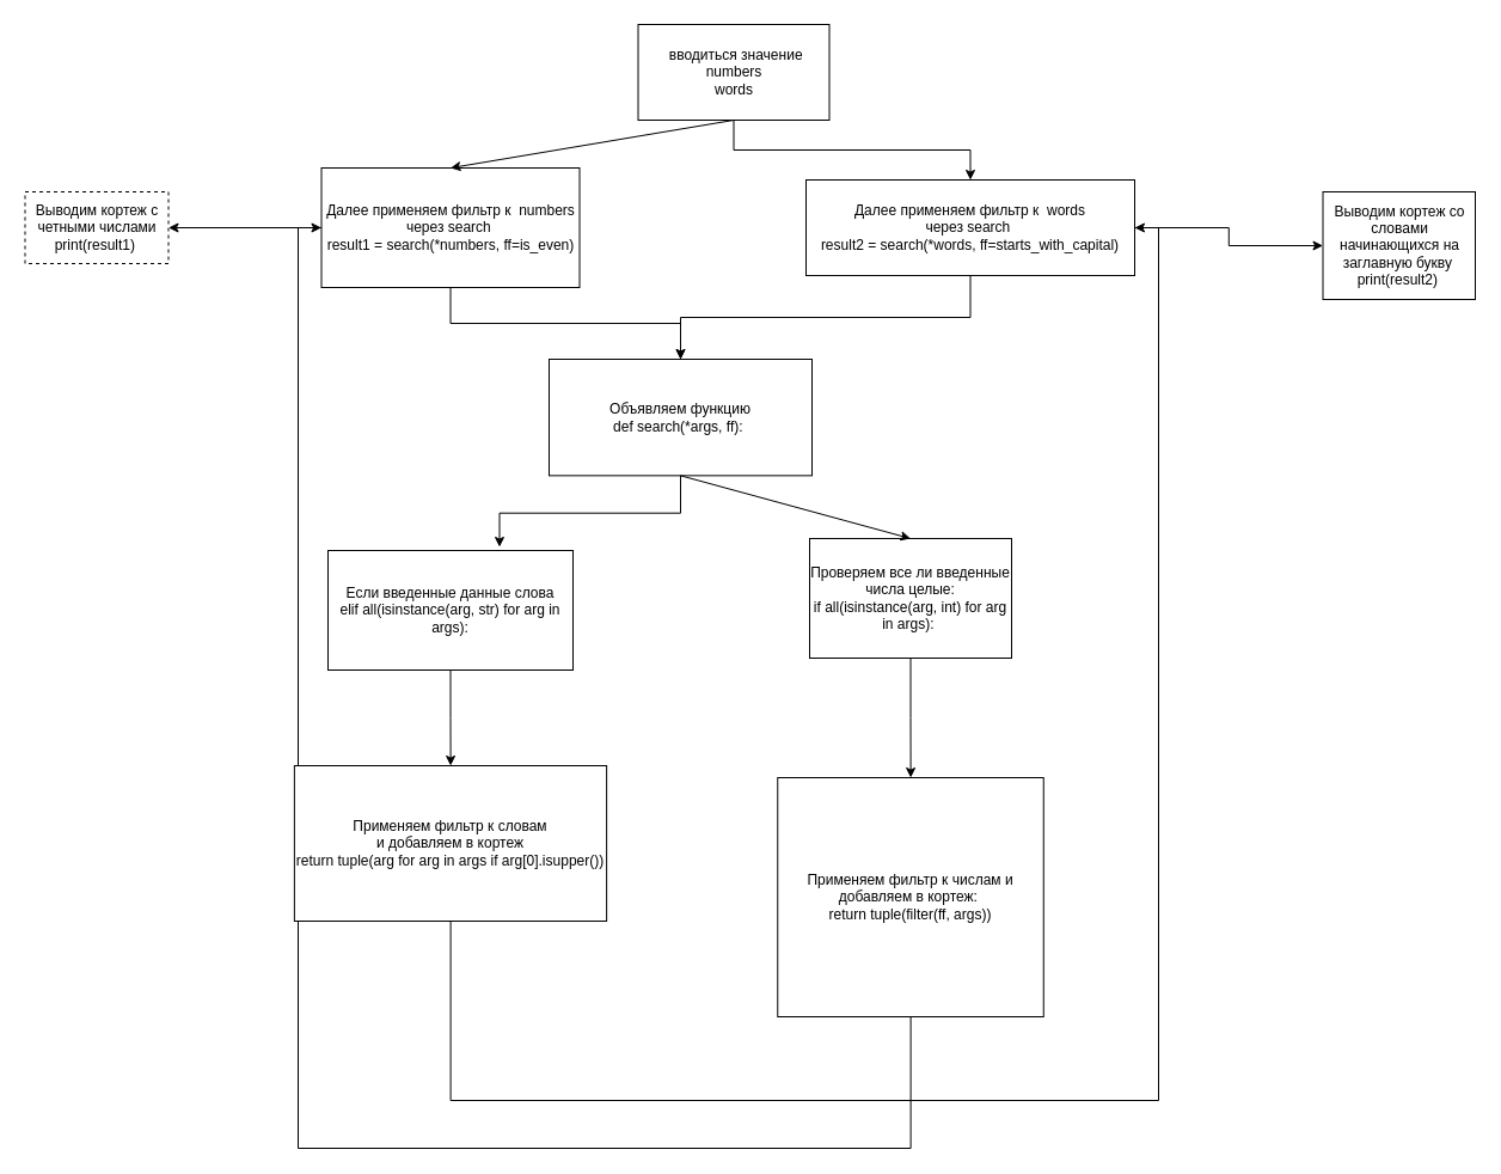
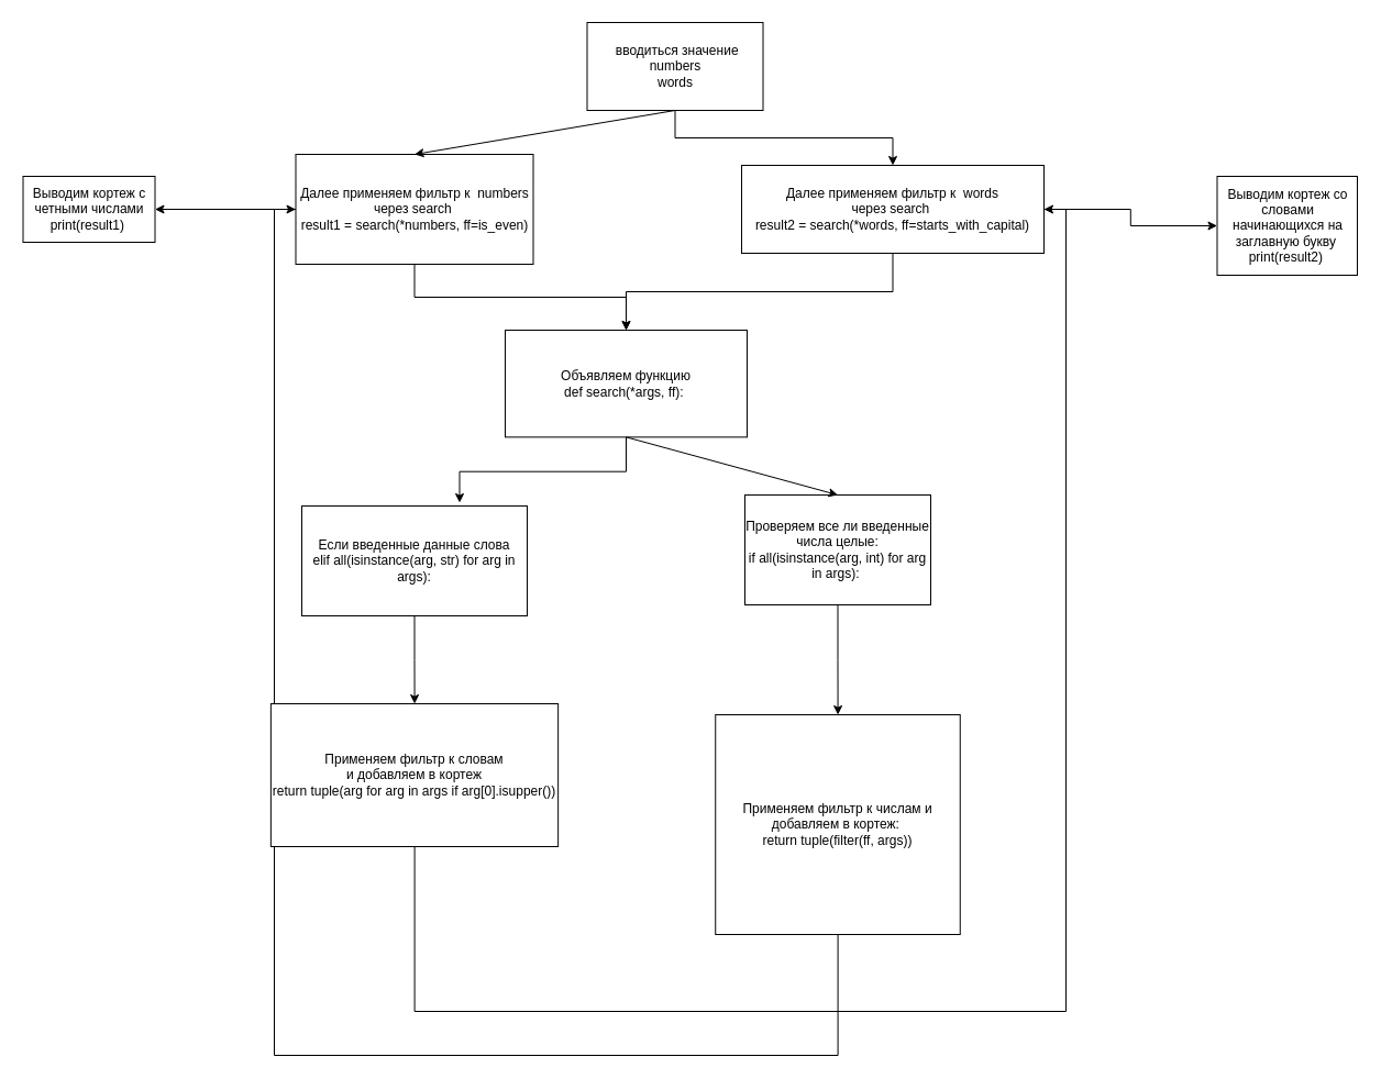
  <mxCell id="0" />
  <mxCell id="1" parent="0" />
  <mxCell id="2" value="" style="edgeStyle=orthogonalEdgeStyle;rounded=0;orthogonalLoop=1;jettySize=auto;html=1;" edge="1" parent="1" source="3" target="19"><mxGeometry relative="1" as="geometry" /></mxCell>
  <mxCell id="3" value="&amp;nbsp;вводиться значение numbers&lt;div&gt;words&lt;/div&gt;" style="rounded=0;whiteSpace=wrap;html=1;" parent="1" vertex="1"><mxGeometry x="533.5" y="20" width="160" height="80" as="geometry" /></mxCell>
  <mxCell id="4" style="edgeStyle=orthogonalEdgeStyle;rounded=0;orthogonalLoop=1;jettySize=auto;html=1;entryX=0.5;entryY=0;entryDx=0;entryDy=0;" edge="1" parent="1" source="6" target="7"><mxGeometry relative="1" as="geometry" /></mxCell>
  <mxCell id="5" value="" style="edgeStyle=orthogonalEdgeStyle;rounded=0;orthogonalLoop=1;jettySize=auto;html=1;" edge="1" parent="1" source="6" target="22"><mxGeometry relative="1" as="geometry" /></mxCell>
  <mxCell id="6" value="Далее применяем фильтр к&amp;nbsp; numbers&lt;div&gt;через search&amp;nbsp;&lt;br&gt;&lt;div&gt;result1 = search(*numbers, ff=is_even)&lt;br&gt;&lt;/div&gt;&lt;/div&gt;" style="rounded=0;whiteSpace=wrap;html=1;" parent="1" vertex="1"><mxGeometry x="268.5" y="140" width="216" height="100" as="geometry" /></mxCell>
  <mxCell id="7" value="Объявляем функцию&lt;div&gt;def search(*args, ff):&amp;nbsp;&lt;/div&gt;" style="rounded=0;whiteSpace=wrap;html=1;" parent="1" vertex="1"><mxGeometry x="459" y="300" width="220" height="97.35" as="geometry" /></mxCell>
  <mxCell id="8" value="" style="edgeStyle=orthogonalEdgeStyle;rounded=0;orthogonalLoop=1;jettySize=auto;html=1;" edge="1" parent="1" source="9" target="16"><mxGeometry relative="1" as="geometry" /></mxCell>
  <mxCell id="9" value="&lt;div&gt;Проверяем все ли введенные числа целые:&lt;/div&gt;&lt;div&gt;if all(isinstance(arg, int) for arg in args):&amp;nbsp;&lt;/div&gt;" style="rounded=0;whiteSpace=wrap;html=1;" parent="1" vertex="1"><mxGeometry x="677" y="450" width="169" height="100" as="geometry" /></mxCell>
  <mxCell id="10" value="" style="edgeStyle=orthogonalEdgeStyle;rounded=0;orthogonalLoop=1;jettySize=auto;html=1;" edge="1" parent="1" source="11" target="21"><mxGeometry relative="1" as="geometry" /></mxCell>
  <mxCell id="11" value="Если введенные данные слова&lt;div&gt;elif all(isinstance(arg, str) for arg in args):&lt;br&gt;&lt;/div&gt;" style="rounded=0;whiteSpace=wrap;html=1;" parent="1" vertex="1"><mxGeometry x="274" y="460" width="205" height="100" as="geometry" /></mxCell>
  <mxCell id="12" value="" style="endArrow=classic;html=1;rounded=0;exitX=0.5;exitY=1;exitDx=0;exitDy=0;entryX=0.5;entryY=0;entryDx=0;entryDy=0;" parent="1" source="3" target="6" edge="1"><mxGeometry width="50" height="50" relative="1" as="geometry"><mxPoint x="834" y="290" as="sourcePoint" /><mxPoint x="884" y="240" as="targetPoint" /></mxGeometry></mxCell>
  <mxCell id="13" value="" style="endArrow=classic;html=1;rounded=0;exitX=0.5;exitY=1;exitDx=0;exitDy=0;entryX=0.5;entryY=0;entryDx=0;entryDy=0;" parent="1" source="7" target="9" edge="1"><mxGeometry width="50" height="50" relative="1" as="geometry"><mxPoint x="574" y="270" as="sourcePoint" /><mxPoint x="576" y="330" as="targetPoint" /></mxGeometry></mxCell>
  <mxCell id="14" style="edgeStyle=orthogonalEdgeStyle;rounded=0;orthogonalLoop=1;jettySize=auto;html=1;entryX=0.7;entryY=-0.03;entryDx=0;entryDy=0;entryPerimeter=0;" edge="1" parent="1" source="7" target="11"><mxGeometry relative="1" as="geometry" /></mxCell>
  <mxCell id="15" style="edgeStyle=orthogonalEdgeStyle;rounded=0;orthogonalLoop=1;jettySize=auto;html=1;entryX=0;entryY=0.5;entryDx=0;entryDy=0;" edge="1" parent="1" source="16" target="6"><mxGeometry relative="1" as="geometry"><Array as="points"><mxPoint x="762" y="960" /><mxPoint x="249" y="960" /><mxPoint x="249" y="190" /></Array></mxGeometry></mxCell>
  <mxCell id="16" value="&lt;div&gt;Применяем фильтр к числам и добавляем в кортеж:&amp;nbsp;&lt;/div&gt;return tuple(filter(ff, args))" style="whiteSpace=wrap;html=1;rounded=0;" vertex="1" parent="1"><mxGeometry x="650.25" y="650" width="222.5" height="200" as="geometry" /></mxCell>
  <mxCell id="17" style="edgeStyle=orthogonalEdgeStyle;rounded=0;orthogonalLoop=1;jettySize=auto;html=1;entryX=0.5;entryY=0;entryDx=0;entryDy=0;" edge="1" parent="1" source="19" target="7"><mxGeometry relative="1" as="geometry" /></mxCell>
  <mxCell id="18" value="" style="edgeStyle=orthogonalEdgeStyle;rounded=0;orthogonalLoop=1;jettySize=auto;html=1;" edge="1" parent="1" source="19" target="23"><mxGeometry relative="1" as="geometry" /></mxCell>
  <mxCell id="19" value="Далее применяем фильтр к&amp;nbsp; words&lt;div&gt;через search&amp;nbsp;&lt;br&gt;&lt;div&gt;result2 = search(*words, ff=starts_with_capital)&lt;br&gt;&lt;/div&gt;&lt;/div&gt;" style="whiteSpace=wrap;html=1;rounded=0;" vertex="1" parent="1"><mxGeometry x="674" y="150" width="275" height="80" as="geometry" /></mxCell>
  <mxCell id="20" style="edgeStyle=orthogonalEdgeStyle;rounded=0;orthogonalLoop=1;jettySize=auto;html=1;entryX=1;entryY=0.5;entryDx=0;entryDy=0;" edge="1" parent="1" source="21" target="19"><mxGeometry relative="1" as="geometry"><Array as="points"><mxPoint x="377" y="920" /><mxPoint x="969" y="920" /><mxPoint x="969" y="190" /></Array></mxGeometry></mxCell>
  <mxCell id="21" value="Применяем фильтр к словам&lt;div&gt;и добавляем в кортеж&lt;/div&gt;&lt;div&gt;return tuple(arg for arg in args if arg[0].isupper())&lt;br&gt;&lt;/div&gt;" style="whiteSpace=wrap;html=1;rounded=0;" vertex="1" parent="1"><mxGeometry x="245.88" y="640" width="261.25" height="130" as="geometry" /></mxCell>
- <mxCell id="22" value="Выводим кортеж с четными числами&lt;div&gt;print(result1)&amp;nbsp;&lt;/div&gt;" style="whiteSpace=wrap;html=1;rounded=0;dashed=1;" vertex="1" parent="1"><mxGeometry x="20.5" y="160" width="120" height="60" as="geometry" /></mxCell>
+ <mxCell id="22" value="Выводим кортеж с четными числами&lt;div&gt;print(result1)&amp;nbsp;&lt;/div&gt;" style="whiteSpace=wrap;html=1;rounded=0;" vertex="1" parent="1"><mxGeometry x="20.5" y="160" width="120" height="60" as="geometry" /></mxCell>
  <mxCell id="23" value="Выводим кортеж со словами начинающихся на заглавную букву&amp;nbsp;&lt;div&gt;print(result2)&amp;nbsp;&lt;/div&gt;" style="whiteSpace=wrap;html=1;rounded=0;" vertex="1" parent="1"><mxGeometry x="1106.5" y="160" width="127.5" height="90" as="geometry" /></mxCell>
